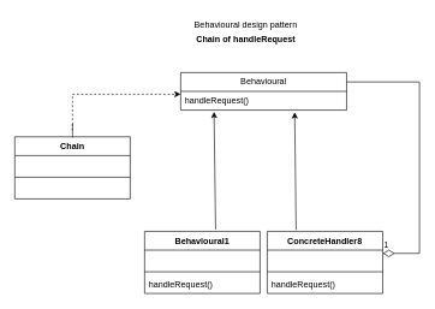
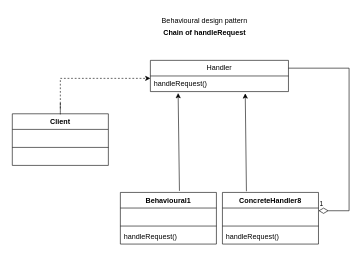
  <mxCell id="0" />
  <mxCell id="1" parent="0" />
- <mxCell id="2" value="Chain" style="swimlane;fontStyle=1;align=center;verticalAlign=top;childLayout=stackLayout;horizontal=1;startSize=26;horizontalStack=0;resizeParent=1;resizeParentMax=0;resizeLast=0;collapsible=1;marginBottom=0;whiteSpace=wrap;html=1;" vertex="1" parent="1"><mxGeometry x="20" y="189" width="160" height="86" as="geometry" /></mxCell>
+ <mxCell id="2" value="Client" style="swimlane;fontStyle=1;align=center;verticalAlign=top;childLayout=stackLayout;horizontal=1;startSize=26;horizontalStack=0;resizeParent=1;resizeParentMax=0;resizeLast=0;collapsible=1;marginBottom=0;whiteSpace=wrap;html=1;" vertex="1" parent="1"><mxGeometry x="20" y="189" width="160" height="86" as="geometry" /></mxCell>
  <mxCell id="3" value="&amp;nbsp;" style="text;strokeColor=none;fillColor=none;align=left;verticalAlign=top;spacingLeft=4;spacingRight=4;overflow=hidden;rotatable=0;points=[[0,0.5],[1,0.5]];portConstraint=eastwest;whiteSpace=wrap;html=1;" vertex="1" parent="2"><mxGeometry y="26" width="160" height="26" as="geometry" /></mxCell>
  <mxCell id="4" value="" style="line;strokeWidth=1;fillColor=none;align=left;verticalAlign=middle;spacingTop=-1;spacingLeft=3;spacingRight=3;rotatable=0;labelPosition=right;points=[];portConstraint=eastwest;strokeColor=inherit;" vertex="1" parent="2"><mxGeometry y="52" width="160" height="8" as="geometry" /></mxCell>
  <mxCell id="5" value="&amp;nbsp;" style="text;strokeColor=none;fillColor=none;align=left;verticalAlign=top;spacingLeft=4;spacingRight=4;overflow=hidden;rotatable=0;points=[[0,0.5],[1,0.5]];portConstraint=eastwest;whiteSpace=wrap;html=1;" vertex="1" parent="2"><mxGeometry y="60" width="160" height="26" as="geometry" /></mxCell>
- <mxCell id="6" value="Behavioural" style="swimlane;fontStyle=0;childLayout=stackLayout;horizontal=1;startSize=26;fillColor=none;horizontalStack=0;resizeParent=1;resizeParentMax=0;resizeLast=0;collapsible=1;marginBottom=0;whiteSpace=wrap;html=1;" vertex="1" parent="1"><mxGeometry x="250" y="100" width="230" height="52" as="geometry" /></mxCell>
+ <mxCell id="6" value="Handler" style="swimlane;fontStyle=0;childLayout=stackLayout;horizontal=1;startSize=26;fillColor=none;horizontalStack=0;resizeParent=1;resizeParentMax=0;resizeLast=0;collapsible=1;marginBottom=0;whiteSpace=wrap;html=1;" vertex="1" parent="1"><mxGeometry x="250" y="100" width="230" height="52" as="geometry" /></mxCell>
  <mxCell id="7" value="handleRequest()" style="text;strokeColor=none;fillColor=none;align=left;verticalAlign=top;spacingLeft=4;spacingRight=4;overflow=hidden;rotatable=0;points=[[0,0.5],[1,0.5]];portConstraint=eastwest;whiteSpace=wrap;html=1;" vertex="1" parent="6"><mxGeometry y="26" width="230" height="26" as="geometry" /></mxCell>
  <mxCell id="8" value="" style="endArrow=classic;html=1;rounded=0;dashed=1;" edge="1" parent="1"><mxGeometry width="50" height="50" relative="1" as="geometry"><mxPoint x="100" y="180" as="sourcePoint" /><mxPoint x="250" y="130" as="targetPoint" /><Array as="points"><mxPoint x="100" y="170" /><mxPoint x="100" y="190" /><mxPoint x="100" y="150" /><mxPoint x="100" y="130" /><mxPoint x="120" y="130" /></Array></mxGeometry></mxCell>
  <mxCell id="9" value="Behavioural1" style="swimlane;fontStyle=1;align=center;verticalAlign=top;childLayout=stackLayout;horizontal=1;startSize=26;horizontalStack=0;resizeParent=1;resizeParentMax=0;resizeLast=0;collapsible=1;marginBottom=0;whiteSpace=wrap;html=1;" vertex="1" parent="1"><mxGeometry x="200" y="320" width="160" height="86" as="geometry" /></mxCell>
  <mxCell id="10" value="&amp;nbsp;" style="text;strokeColor=none;fillColor=none;align=left;verticalAlign=top;spacingLeft=4;spacingRight=4;overflow=hidden;rotatable=0;points=[[0,0.5],[1,0.5]];portConstraint=eastwest;whiteSpace=wrap;html=1;" vertex="1" parent="9"><mxGeometry y="26" width="160" height="26" as="geometry" /></mxCell>
  <mxCell id="11" value="" style="line;strokeWidth=1;fillColor=none;align=left;verticalAlign=middle;spacingTop=-1;spacingLeft=3;spacingRight=3;rotatable=0;labelPosition=right;points=[];portConstraint=eastwest;strokeColor=inherit;" vertex="1" parent="9"><mxGeometry y="52" width="160" height="8" as="geometry" /></mxCell>
  <mxCell id="12" value="handleRequest()" style="text;strokeColor=none;fillColor=none;align=left;verticalAlign=top;spacingLeft=4;spacingRight=4;overflow=hidden;rotatable=0;points=[[0,0.5],[1,0.5]];portConstraint=eastwest;whiteSpace=wrap;html=1;" vertex="1" parent="9"><mxGeometry y="60" width="160" height="26" as="geometry" /></mxCell>
  <mxCell id="13" value="ConcreteHandler8" style="swimlane;fontStyle=1;align=center;verticalAlign=top;childLayout=stackLayout;horizontal=1;startSize=26;horizontalStack=0;resizeParent=1;resizeParentMax=0;resizeLast=0;collapsible=1;marginBottom=0;whiteSpace=wrap;html=1;" vertex="1" parent="1"><mxGeometry x="370" y="320" width="160" height="86" as="geometry" /></mxCell>
  <mxCell id="14" value="&amp;nbsp;" style="text;strokeColor=none;fillColor=none;align=left;verticalAlign=top;spacingLeft=4;spacingRight=4;overflow=hidden;rotatable=0;points=[[0,0.5],[1,0.5]];portConstraint=eastwest;whiteSpace=wrap;html=1;" vertex="1" parent="13"><mxGeometry y="26" width="160" height="26" as="geometry" /></mxCell>
  <mxCell id="15" value="" style="line;strokeWidth=1;fillColor=none;align=left;verticalAlign=middle;spacingTop=-1;spacingLeft=3;spacingRight=3;rotatable=0;labelPosition=right;points=[];portConstraint=eastwest;strokeColor=inherit;" vertex="1" parent="13"><mxGeometry y="52" width="160" height="8" as="geometry" /></mxCell>
  <mxCell id="16" value="handleRequest()" style="text;strokeColor=none;fillColor=none;align=left;verticalAlign=top;spacingLeft=4;spacingRight=4;overflow=hidden;rotatable=0;points=[[0,0.5],[1,0.5]];portConstraint=eastwest;whiteSpace=wrap;html=1;" vertex="1" parent="13"><mxGeometry y="60" width="160" height="26" as="geometry" /></mxCell>
  <mxCell id="17" value="" style="endArrow=classic;html=1;rounded=0;entryX=0.201;entryY=1.094;entryDx=0;entryDy=0;entryPerimeter=0;exitX=0.615;exitY=-0.03;exitDx=0;exitDy=0;exitPerimeter=0;" edge="1" parent="1" source="9" target="7"><mxGeometry width="50" height="50" relative="1" as="geometry"><mxPoint x="300" y="310" as="sourcePoint" /><mxPoint x="281.94" y="266" as="targetPoint" /></mxGeometry></mxCell>
  <mxCell id="18" value="" style="endArrow=classic;html=1;rounded=0;entryX=0.201;entryY=1.094;entryDx=0;entryDy=0;entryPerimeter=0;exitX=0.615;exitY=-0.03;exitDx=0;exitDy=0;exitPerimeter=0;" edge="1" parent="1"><mxGeometry width="50" height="50" relative="1" as="geometry"><mxPoint x="410" y="318" as="sourcePoint" /><mxPoint x="408" y="155" as="targetPoint" /></mxGeometry></mxCell>
  <mxCell id="19" value="1" style="endArrow=none;html=1;endSize=12;startArrow=diamondThin;startSize=14;startFill=0;edgeStyle=orthogonalEdgeStyle;align=left;verticalAlign=bottom;rounded=0;entryX=1;entryY=0.25;entryDx=0;entryDy=0;" edge="1" parent="1" target="6"><mxGeometry x="-1" y="3" relative="1" as="geometry"><mxPoint x="530" y="350.5" as="sourcePoint" /><mxPoint x="580" y="108" as="targetPoint" /><Array as="points"><mxPoint x="581" y="351" /><mxPoint x="581" y="113" /></Array></mxGeometry></mxCell>
  <mxCell id="20" value="&lt;b&gt;Chain of handleRequest&lt;/b&gt;" style="text;html=1;align=center;verticalAlign=middle;resizable=0;points=[];autosize=1;strokeColor=none;fillColor=none;" vertex="1" parent="1"><mxGeometry x="265" y="40" width="150" height="30" as="geometry" /></mxCell>
  <mxCell id="21" value="Behavioural design pattern" style="text;html=1;align=center;verticalAlign=middle;resizable=0;points=[];autosize=1;strokeColor=none;fillColor=none;" vertex="1" parent="1"><mxGeometry x="255" y="20" width="170" height="30" as="geometry" /></mxCell>
